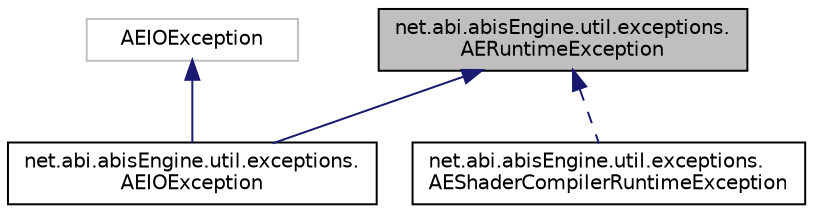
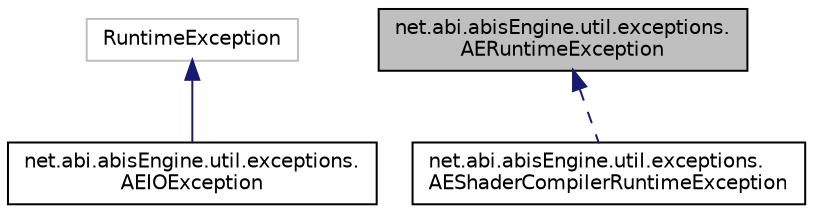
  digraph {
    rankdir=TB
    node [color=black fillcolor=white fontname=Helvetica fontsize=10 shape=record style=filled]
    edge [color=midnightblue dir=back fontname=Helvetica fontsize=10 labelfontname=Helvetica labelfontsize=10 style=solid]
    n1 [fillcolor=grey75 fontcolor=black height=0.2 label="net.abi.abisEngine.util.exceptions.\lAERuntimeException" width=0.4]
    n2 [height=0.2 label="net.abi.abisEngine.util.exceptions.\lAEIOException" width=0.4]
    n3 [height=0.2 label="net.abi.abisEngine.util.exceptions.\lAEShaderCompilerRuntimeException" width=0.4]
-   n4 [color=grey75 height=0.2 label=AEIOException width=0.4]
-   n1 -> n2
+   n4 [color=grey75 height=0.2 label=RuntimeException width=0.4]
    n1 -> n3 [style=dashed]
    n4 -> n2
  }
